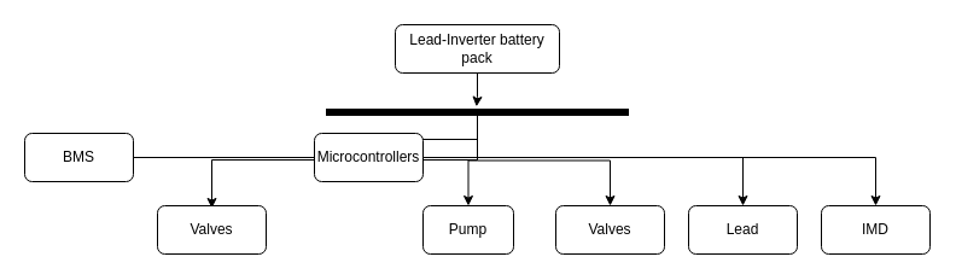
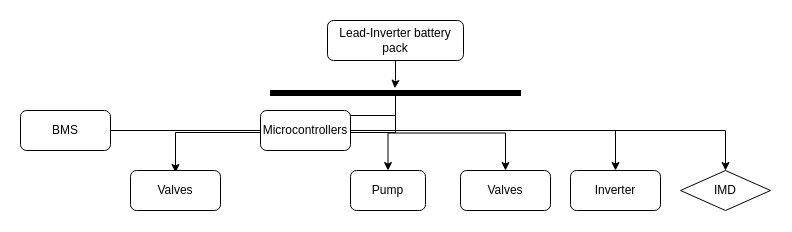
  <mxCell id="0" />
  <mxCell id="1" parent="0" />
  <mxCell id="2" value="Lead-Inverter battery pack" style="rounded=1;whiteSpace=wrap;html=1;fontSize=12;glass=0;strokeWidth=1;shadow=0;" parent="1" vertex="1"><mxGeometry x="327" y="20" width="136" height="40" as="geometry" /></mxCell>
  <mxCell id="3" style="edgeStyle=orthogonalEdgeStyle;rounded=0;orthogonalLoop=1;jettySize=auto;html=1;entryX=0.5;entryY=0;entryDx=0;entryDy=0;" edge="1" parent="1"><mxGeometry relative="1" as="geometry"><mxPoint x="395.008" y="97" as="sourcePoint" /><mxPoint x="175" y="172" as="targetPoint" /><Array as="points"><mxPoint x="395" y="132" /><mxPoint x="175" y="132" /></Array></mxGeometry></mxCell>
  <mxCell id="4" style="edgeStyle=orthogonalEdgeStyle;rounded=0;orthogonalLoop=1;jettySize=auto;html=1;entryX=0.5;entryY=0;entryDx=0;entryDy=0;" edge="1" parent="1" source="10" target="13"><mxGeometry relative="1" as="geometry" /></mxCell>
  <mxCell id="5" style="edgeStyle=orthogonalEdgeStyle;rounded=0;orthogonalLoop=1;jettySize=auto;html=1;entryX=0.5;entryY=0;entryDx=0;entryDy=0;" edge="1" parent="1" source="10" target="12"><mxGeometry relative="1" as="geometry" /></mxCell>
  <mxCell id="6" style="edgeStyle=orthogonalEdgeStyle;rounded=0;orthogonalLoop=1;jettySize=auto;html=1;entryX=0.5;entryY=0;entryDx=0;entryDy=0;" edge="1" parent="1" source="10" target="14"><mxGeometry relative="1" as="geometry" /></mxCell>
  <mxCell id="7" style="edgeStyle=orthogonalEdgeStyle;rounded=0;orthogonalLoop=1;jettySize=auto;html=1;entryX=0.5;entryY=0;entryDx=0;entryDy=0;" edge="1" parent="1" source="10" target="16"><mxGeometry relative="1" as="geometry"><Array as="points"><mxPoint x="395" y="130" /><mxPoint x="615" y="130" /></Array></mxGeometry></mxCell>
  <mxCell id="8" style="edgeStyle=orthogonalEdgeStyle;rounded=0;orthogonalLoop=1;jettySize=auto;html=1;entryX=0.5;entryY=0;entryDx=0;entryDy=0;" edge="1" parent="1" source="10" target="17"><mxGeometry relative="1" as="geometry"><Array as="points"><mxPoint x="395" y="130" /><mxPoint x="725" y="130" /></Array></mxGeometry></mxCell>
  <mxCell id="9" style="edgeStyle=orthogonalEdgeStyle;rounded=0;orthogonalLoop=1;jettySize=auto;html=1;entryX=0.5;entryY=0;entryDx=0;entryDy=0;" edge="1" parent="1" source="10" target="15"><mxGeometry relative="1" as="geometry"><Array as="points"><mxPoint x="395" y="130" /><mxPoint x="65" y="130" /></Array></mxGeometry></mxCell>
  <mxCell id="10" value="" style="html=1;points=[];perimeter=orthogonalPerimeter;fillColor=strokeColor;direction=south;" vertex="1" parent="1"><mxGeometry x="270" y="90" width="250" height="5" as="geometry" /></mxCell>
  <mxCell id="11" value="Valves" style="rounded=1;whiteSpace=wrap;html=1;fontSize=12;glass=0;strokeWidth=1;shadow=0;" vertex="1" parent="1"><mxGeometry x="130" y="170" width="90" height="40" as="geometry" /></mxCell>
  <mxCell id="12" value="Microcontrollers" style="rounded=1;whiteSpace=wrap;html=1;fontSize=12;glass=0;strokeWidth=1;shadow=0;" vertex="1" parent="1"><mxGeometry x="260" y="110" width="90" height="40" as="geometry" /></mxCell>
  <mxCell id="13" value="Pump" style="rounded=1;whiteSpace=wrap;html=1;fontSize=12;glass=0;strokeWidth=1;shadow=0;" vertex="1" parent="1"><mxGeometry x="350" y="170" width="75" height="40" as="geometry" /></mxCell>
  <mxCell id="14" value="Valves" style="rounded=1;whiteSpace=wrap;html=1;fontSize=12;glass=0;strokeWidth=1;shadow=0;" vertex="1" parent="1"><mxGeometry x="460" y="170" width="90" height="40" as="geometry" /></mxCell>
  <mxCell id="15" value="BMS" style="rounded=1;whiteSpace=wrap;html=1;fontSize=12;glass=0;strokeWidth=1;shadow=0;" vertex="1" parent="1"><mxGeometry x="20" y="110" width="90" height="40" as="geometry" /></mxCell>
- <mxCell id="16" value="Lead" style="rounded=1;whiteSpace=wrap;html=1;fontSize=12;glass=0;strokeWidth=1;shadow=0;" vertex="1" parent="1"><mxGeometry x="570" y="170" width="90" height="40" as="geometry" /></mxCell>
- <mxCell id="17" value="IMD" style="rounded=1;whiteSpace=wrap;html=1;fontSize=12;glass=0;strokeWidth=1;shadow=0;" vertex="1" parent="1"><mxGeometry x="680" y="170" width="90" height="40" as="geometry" /></mxCell>
+ <mxCell id="16" value="Inverter" style="rounded=1;whiteSpace=wrap;html=1;fontSize=12;glass=0;strokeWidth=1;shadow=0;" vertex="1" parent="1"><mxGeometry x="570" y="170" width="90" height="40" as="geometry" /></mxCell>
+ <mxCell id="17" value="IMD" style="rhombus;whiteSpace=wrap;html=1;fontSize=12;glass=0;strokeWidth=1;shadow=0;" vertex="1" parent="1"><mxGeometry x="680" y="170" width="90" height="40" as="geometry" /></mxCell>
  <mxCell id="18" style="edgeStyle=orthogonalEdgeStyle;rounded=0;orthogonalLoop=1;jettySize=auto;html=1;entryX=-0.439;entryY=0.503;entryDx=0;entryDy=0;entryPerimeter=0;" edge="1" parent="1" source="2" target="10"><mxGeometry relative="1" as="geometry" /></mxCell>
